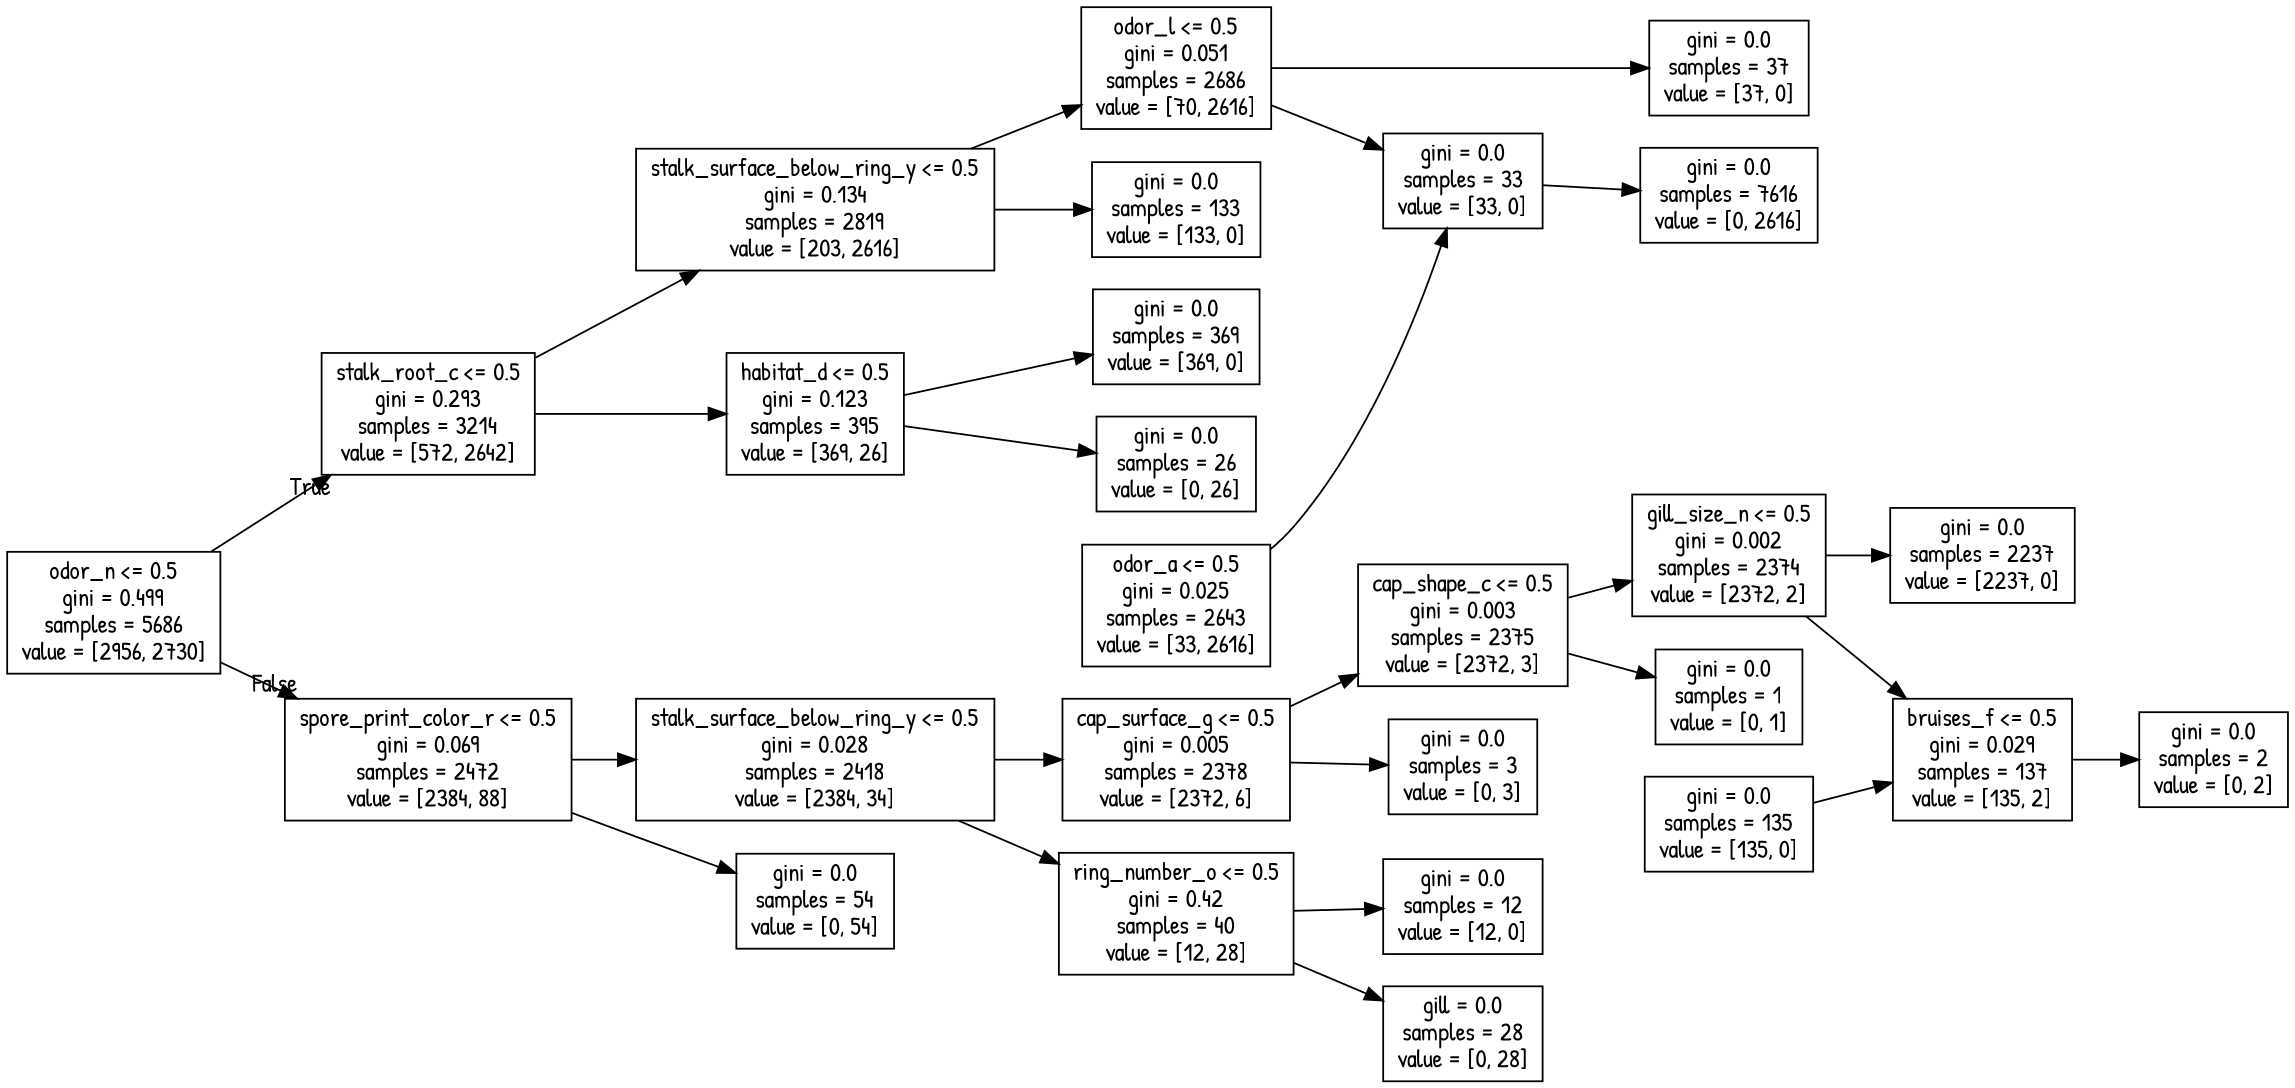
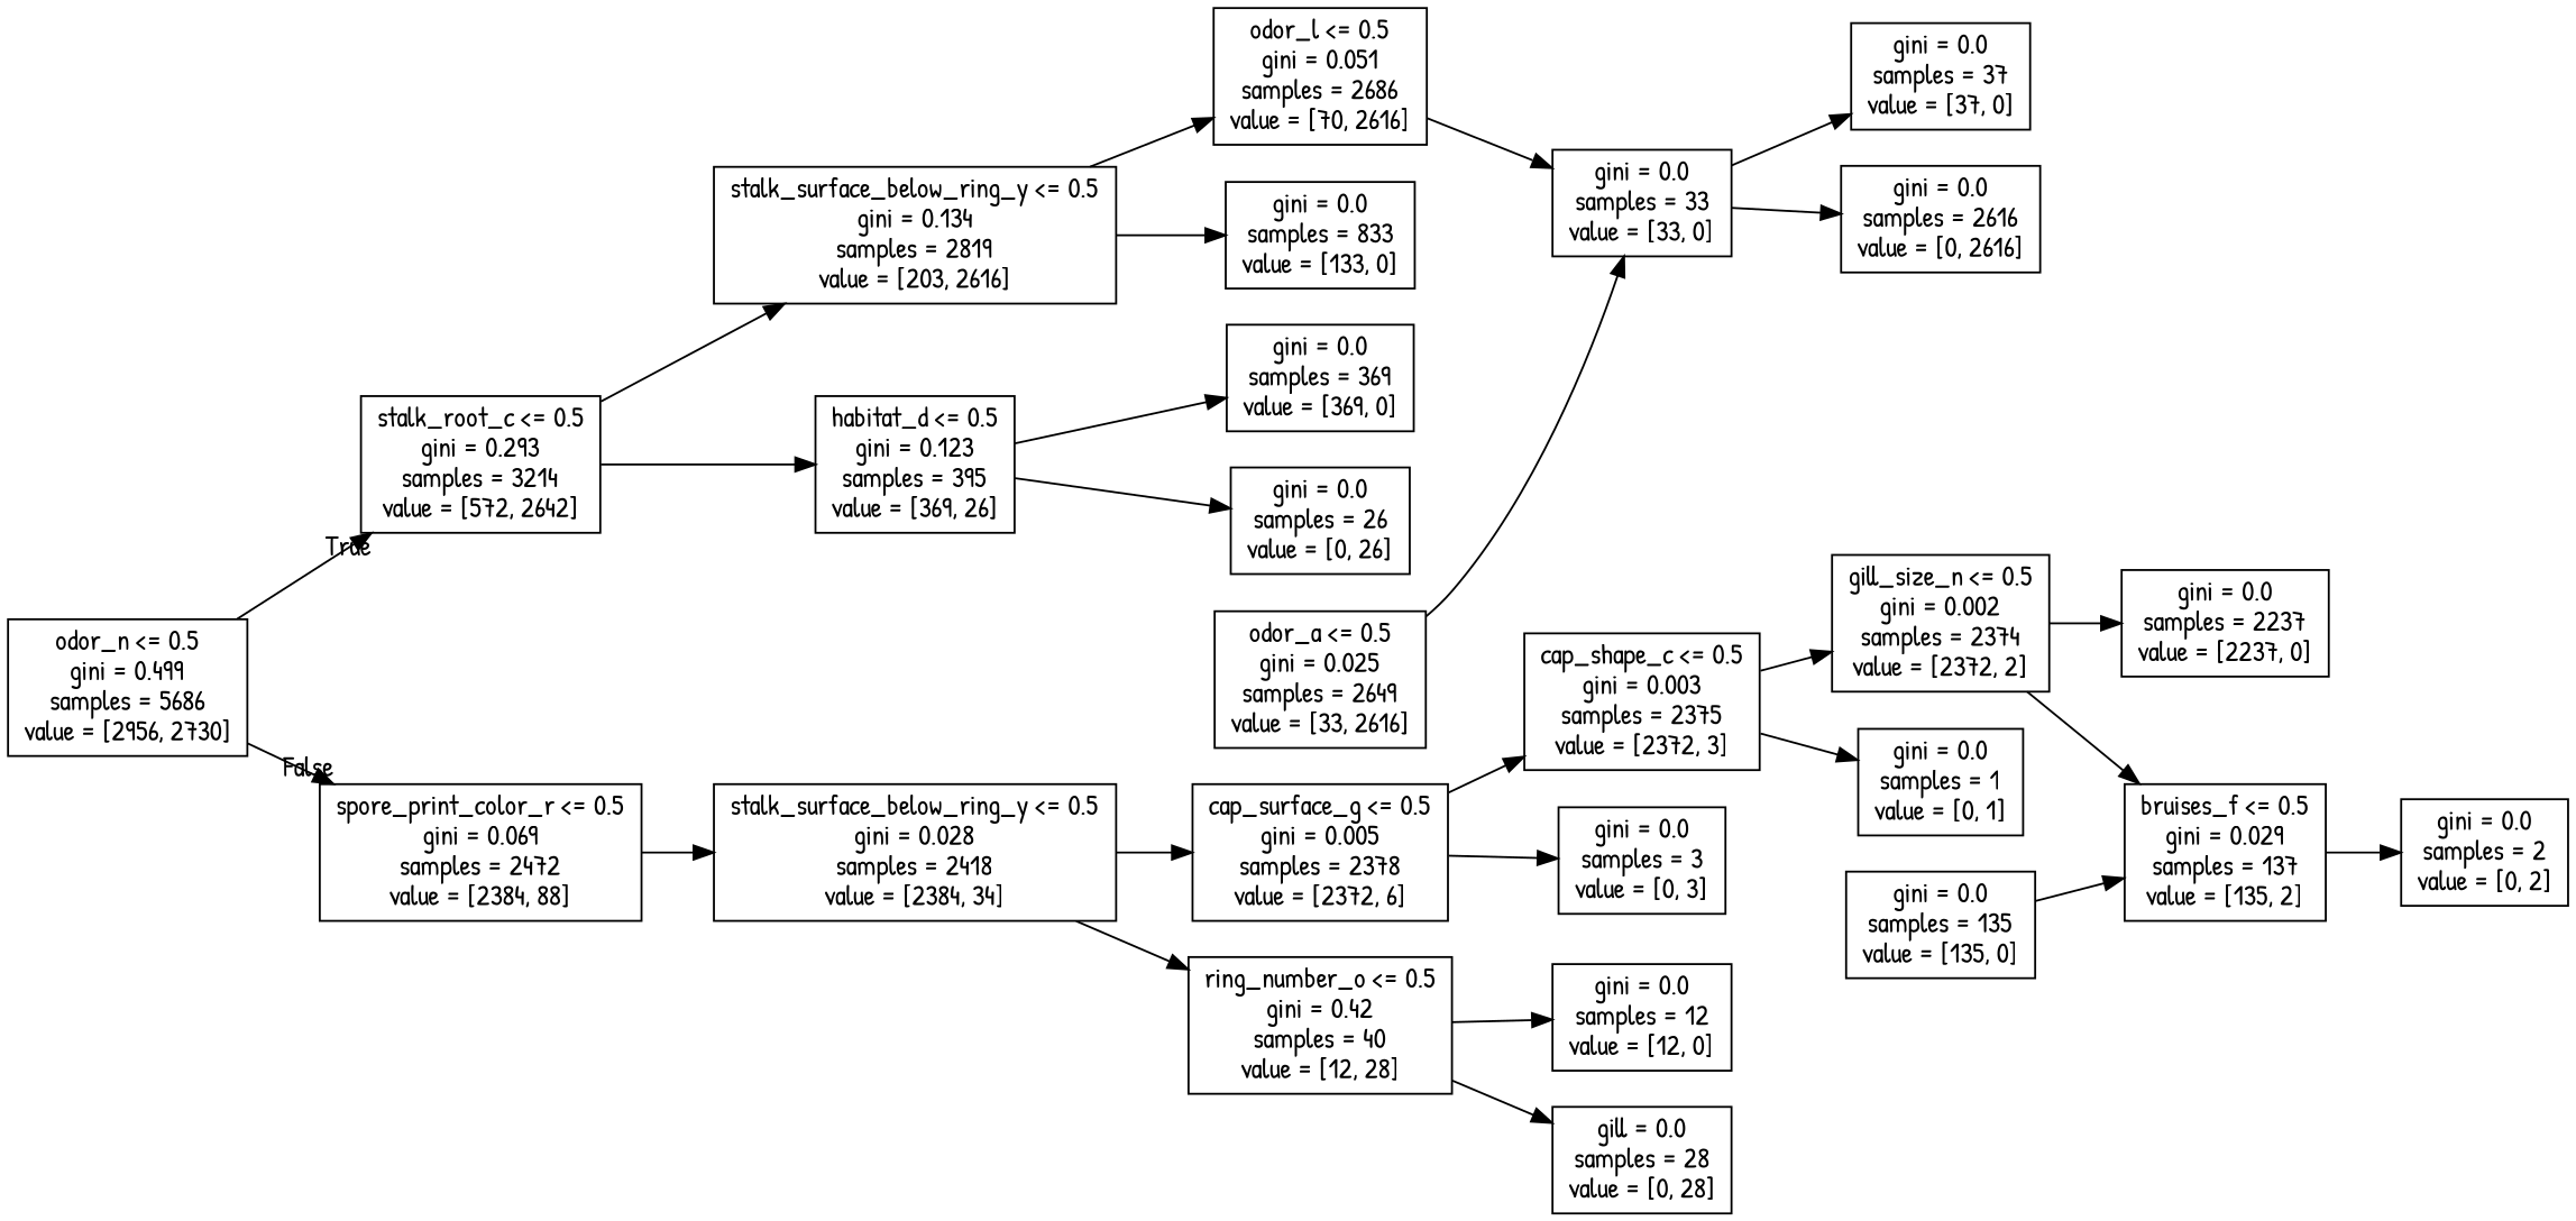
  digraph {
    fontname="Patrick Hand"
    rankdir=LR
    node [fontname="Patrick Hand" shape=box]
    edge [fontname="Patrick Hand"]
    n1 [label="odor_n <= 0.5\ngini = 0.499\nsamples = 5686\nvalue = [2956, 2730]"]
    n2 [label="stalk_root_c <= 0.5\ngini = 0.293\nsamples = 3214\nvalue = [572, 2642]"]
    n3 [label="spore_print_color_r <= 0.5\ngini = 0.069\nsamples = 2472\nvalue = [2384, 88]"]
    n4 [label="stalk_surface_below_ring_y <= 0.5\ngini = 0.134\nsamples = 2819\nvalue = [203, 2616]"]
    n5 [label="habitat_d <= 0.5\ngini = 0.123\nsamples = 395\nvalue = [369, 26]"]
    n6 [label="stalk_surface_below_ring_y <= 0.5\ngini = 0.028\nsamples = 2418\nvalue = [2384, 34]"]
-   n7 [label="gini = 0.0\nsamples = 54\nvalue = [0, 54]"]
    n8 [label="odor_l <= 0.5\ngini = 0.051\nsamples = 2686\nvalue = [70, 2616]"]
-   n9 [label="gini = 0.0\nsamples = 133\nvalue = [133, 0]"]
+   n9 [label="gini = 0.0\nsamples = 833\nvalue = [133, 0]"]
    n10 [label="gini = 0.0\nsamples = 369\nvalue = [369, 0]"]
    n11 [label="gini = 0.0\nsamples = 26\nvalue = [0, 26]"]
    n12 [label="gini = 0.0\nsamples = 37\nvalue = [37, 0]"]
    n13 [label="gini = 0.0\nsamples = 33\nvalue = [33, 0]"]
-   n14 [label="odor_a <= 0.5\ngini = 0.025\nsamples = 2643\nvalue = [33, 2616]"]
-   n15 [label="gini = 0.0\nsamples = 7616\nvalue = [0, 2616]"]
+   n14 [label="odor_a <= 0.5\ngini = 0.025\nsamples = 2649\nvalue = [33, 2616]"]
+   n15 [label="gini = 0.0\nsamples = 2616\nvalue = [0, 2616]"]
    n16 [label="cap_surface_g <= 0.5\ngini = 0.005\nsamples = 2378\nvalue = [2372, 6]"]
    n17 [label="ring_number_o <= 0.5\ngini = 0.42\nsamples = 40\nvalue = [12, 28]"]
    n18 [label="cap_shape_c <= 0.5\ngini = 0.003\nsamples = 2375\nvalue = [2372, 3]"]
    n19 [label="gini = 0.0\nsamples = 3\nvalue = [0, 3]"]
    n20 [label="gini = 0.0\nsamples = 12\nvalue = [12, 0]"]
    n21 [label="gill = 0.0\nsamples = 28\nvalue = [0, 28]"]
    n22 [label="gill_size_n <= 0.5\ngini = 0.002\nsamples = 2374\nvalue = [2372, 2]"]
    n23 [label="gini = 0.0\nsamples = 1\nvalue = [0, 1]"]
    n24 [label="gini = 0.0\nsamples = 2237\nvalue = [2237, 0]"]
    n25 [label="bruises_f <= 0.5\ngini = 0.029\nsamples = 137\nvalue = [135, 2]"]
    n26 [label="gini = 0.0\nsamples = 2\nvalue = [0, 2]"]
    n27 [label="gini = 0.0\nsamples = 135\nvalue = [135, 0]"]
    n1 -> n2 [headlabel=True labelangle=45 labeldistance=2.5]
    n1 -> n3 [headlabel=False labelangle=-45 labeldistance=2.5]
    n2 -> n4
    n2 -> n5
    n3 -> n6
-   n3 -> n7
    n4 -> n8
    n4 -> n9
    n5 -> n10
    n5 -> n11
    n6 -> n16
    n6 -> n17
-   n8 -> n12
+   n13 -> n12
    n8 -> n13
    n13 -> n15
    n14 -> n13
    n16 -> n18
    n16 -> n19
    n17 -> n20
    n17 -> n21
    n18 -> n22
    n18 -> n23
    n22 -> n24
    n22 -> n25
    n25 -> n26
    n27 -> n25
  }
